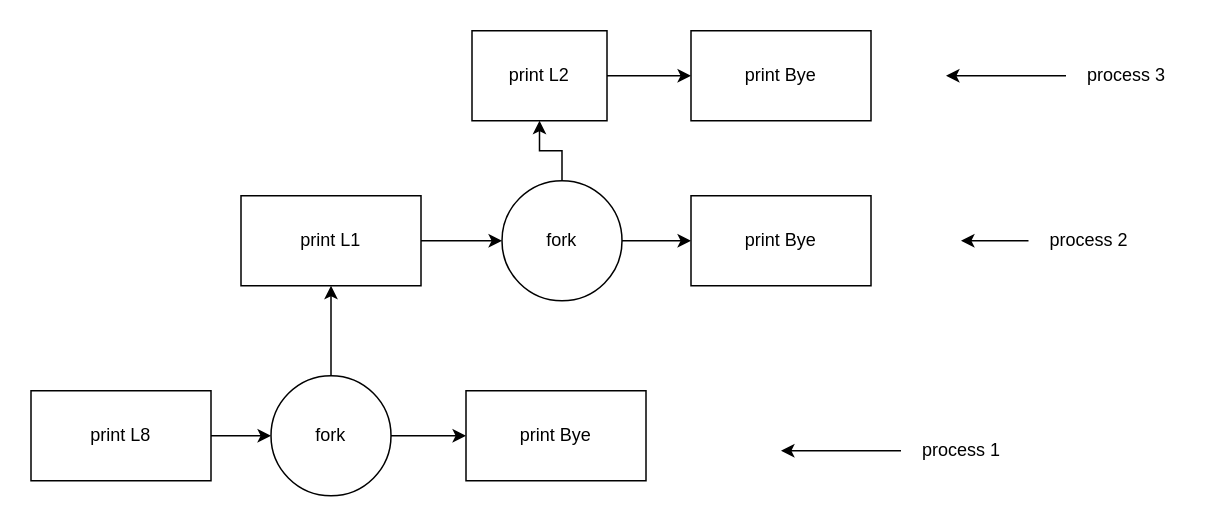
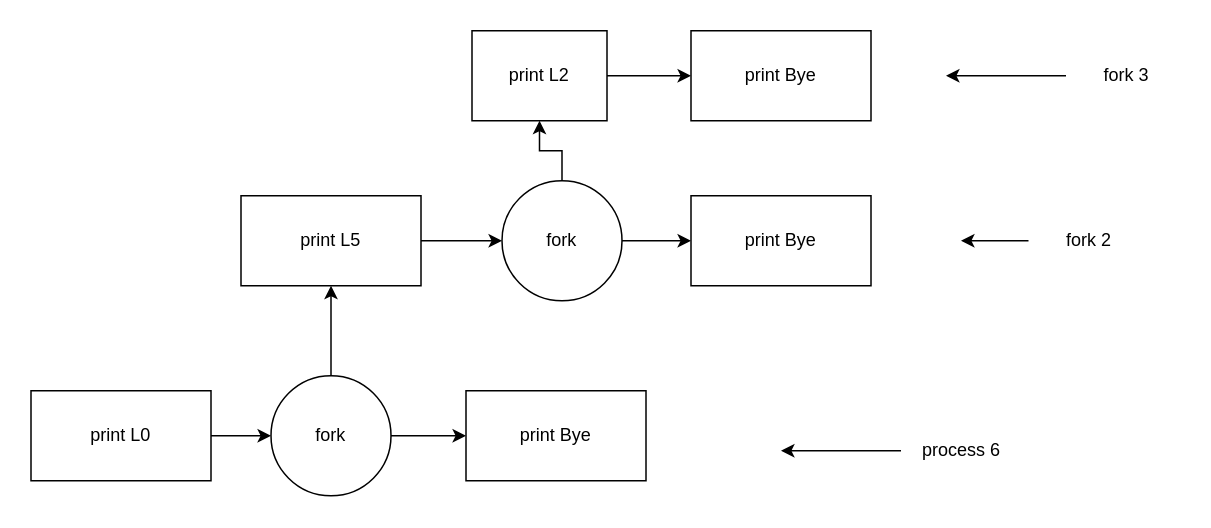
  <mxCell id="0" />
  <mxCell id="1" parent="0" />
  <mxCell id="2" style="edgeStyle=orthogonalEdgeStyle;rounded=0;orthogonalLoop=1;jettySize=auto;html=1;" edge="1" parent="1" source="3" target="6"><mxGeometry relative="1" as="geometry"><mxPoint x="220" y="290" as="targetPoint" /></mxGeometry></mxCell>
- <mxCell id="3" value="print L8" style="rounded=0;whiteSpace=wrap;html=1;" vertex="1" parent="1"><mxGeometry x="20" y="260" width="120" height="60" as="geometry" /></mxCell>
+ <mxCell id="3" value="print L0" style="rounded=0;whiteSpace=wrap;html=1;" vertex="1" parent="1"><mxGeometry x="20" y="260" width="120" height="60" as="geometry" /></mxCell>
  <mxCell id="4" style="edgeStyle=orthogonalEdgeStyle;rounded=0;orthogonalLoop=1;jettySize=auto;html=1;" edge="1" parent="1" source="6"><mxGeometry relative="1" as="geometry"><mxPoint x="220" y="190" as="targetPoint" /></mxGeometry></mxCell>
  <mxCell id="5" style="edgeStyle=orthogonalEdgeStyle;rounded=0;orthogonalLoop=1;jettySize=auto;html=1;" edge="1" parent="1" source="6" target="9"><mxGeometry relative="1" as="geometry"><mxPoint x="340" y="290" as="targetPoint" /></mxGeometry></mxCell>
  <mxCell id="6" value="fork" style="ellipse;whiteSpace=wrap;html=1;aspect=fixed;" vertex="1" parent="1"><mxGeometry x="180" y="250" width="80" height="80" as="geometry" /></mxCell>
  <mxCell id="7" style="edgeStyle=orthogonalEdgeStyle;rounded=0;orthogonalLoop=1;jettySize=auto;html=1;" edge="1" parent="1" source="8" target="12"><mxGeometry relative="1" as="geometry"><mxPoint x="360" y="160" as="targetPoint" /></mxGeometry></mxCell>
- <mxCell id="8" value="print L1" style="rounded=0;whiteSpace=wrap;html=1;" vertex="1" parent="1"><mxGeometry x="160" y="130" width="120" height="60" as="geometry" /></mxCell>
+ <mxCell id="8" value="print L5" style="rounded=0;whiteSpace=wrap;html=1;" vertex="1" parent="1"><mxGeometry x="160" y="130" width="120" height="60" as="geometry" /></mxCell>
  <mxCell id="9" value="print Bye" style="rounded=0;whiteSpace=wrap;html=1;" vertex="1" parent="1"><mxGeometry x="310" y="260" width="120" height="60" as="geometry" /></mxCell>
  <mxCell id="10" style="edgeStyle=orthogonalEdgeStyle;rounded=0;orthogonalLoop=1;jettySize=auto;html=1;" edge="1" parent="1" source="12" target="13"><mxGeometry relative="1" as="geometry"><mxPoint x="480" y="160" as="targetPoint" /></mxGeometry></mxCell>
  <mxCell id="11" style="edgeStyle=orthogonalEdgeStyle;rounded=0;orthogonalLoop=1;jettySize=auto;html=1;" edge="1" parent="1" source="12" target="15"><mxGeometry relative="1" as="geometry"><mxPoint x="374" y="50" as="targetPoint" /></mxGeometry></mxCell>
  <mxCell id="12" value="fork" style="ellipse;whiteSpace=wrap;html=1;aspect=fixed;" vertex="1" parent="1"><mxGeometry x="334" y="120" width="80" height="80" as="geometry" /></mxCell>
  <mxCell id="13" value="print Bye" style="rounded=0;whiteSpace=wrap;html=1;" vertex="1" parent="1"><mxGeometry x="460" y="130" width="120" height="60" as="geometry" /></mxCell>
  <mxCell id="14" style="edgeStyle=orthogonalEdgeStyle;rounded=0;orthogonalLoop=1;jettySize=auto;html=1;" edge="1" parent="1" source="15" target="16"><mxGeometry relative="1" as="geometry"><mxPoint x="500" y="50" as="targetPoint" /></mxGeometry></mxCell>
  <mxCell id="15" value="print L2" style="rounded=0;whiteSpace=wrap;html=1;" vertex="1" parent="1"><mxGeometry x="314" y="20" width="90" height="60" as="geometry" /></mxCell>
  <mxCell id="16" value="print Bye" style="rounded=0;whiteSpace=wrap;html=1;" vertex="1" parent="1"><mxGeometry x="460" y="20" width="120" height="60" as="geometry" /></mxCell>
  <mxCell id="17" value="" style="endArrow=classic;html=1;" edge="1" parent="1"><mxGeometry width="50" height="50" relative="1" as="geometry"><mxPoint x="600" y="300" as="sourcePoint" /><mxPoint x="520" y="300" as="targetPoint" /></mxGeometry></mxCell>
- <mxCell id="18" value="process 1" style="text;html=1;align=center;verticalAlign=middle;resizable=0;points=[];autosize=1;" vertex="1" parent="1"><mxGeometry x="605" y="290" width="70" height="20" as="geometry" /></mxCell>
+ <mxCell id="18" value="process 6" style="text;html=1;align=center;verticalAlign=middle;resizable=0;points=[];autosize=1;" vertex="1" parent="1"><mxGeometry x="605" y="290" width="70" height="20" as="geometry" /></mxCell>
  <mxCell id="19" value="" style="endArrow=classic;html=1;" edge="1" parent="1"><mxGeometry width="50" height="50" relative="1" as="geometry"><mxPoint x="685" y="160" as="sourcePoint" /><mxPoint x="640" y="160" as="targetPoint" /></mxGeometry></mxCell>
- <mxCell id="20" value="process 2" style="text;html=1;align=center;verticalAlign=middle;resizable=0;points=[];autosize=1;" vertex="1" parent="1"><mxGeometry x="690" y="150" width="70" height="20" as="geometry" /></mxCell>
+ <mxCell id="20" value="fork 2" style="text;html=1;align=center;verticalAlign=middle;resizable=0;points=[];autosize=1;" vertex="1" parent="1"><mxGeometry x="690" y="150" width="70" height="20" as="geometry" /></mxCell>
  <mxCell id="21" value="" style="endArrow=classic;html=1;" edge="1" parent="1"><mxGeometry width="50" height="50" relative="1" as="geometry"><mxPoint x="710" y="50" as="sourcePoint" /><mxPoint x="630" y="50" as="targetPoint" /></mxGeometry></mxCell>
- <mxCell id="22" value="process 3" style="text;html=1;align=center;verticalAlign=middle;resizable=0;points=[];autosize=1;" vertex="1" parent="1"><mxGeometry x="715" y="40" width="70" height="20" as="geometry" /></mxCell>
+ <mxCell id="22" value="fork 3" style="text;html=1;align=center;verticalAlign=middle;resizable=0;points=[];autosize=1;" vertex="1" parent="1"><mxGeometry x="715" y="40" width="70" height="20" as="geometry" /></mxCell>
